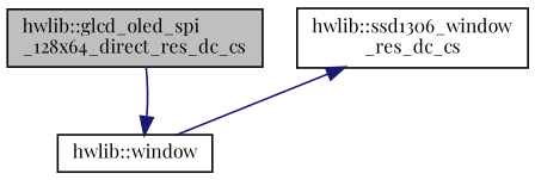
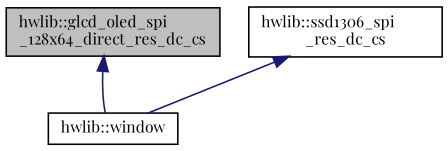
  digraph {
    fontname="Playfair Display"
    node [color=black fillcolor=white fontname="Playfair Display" fontsize=10 shape=record style=filled]
    edge [color=midnightblue dir=back fontname="Playfair Display" fontsize=10 labelfontname=Helvetica labelfontsize=10 style=solid]
    n1 [fillcolor=grey75 fontcolor=black height=0.2 label="hwlib::glcd_oled_spi\l_128x64_direct_res_dc_cs" width=0.4]
-   n2 [height=0.2 label="hwlib::ssd1306_window\l_res_dc_cs" width=0.4]
+   n2 [height=0.2 label="hwlib::ssd1306_spi\l_res_dc_cs" width=0.4]
    n3 [height=0.2 label="hwlib::window" width=0.4]
    n2 -> n3
-   n3 -> n1
+   n1 -> n3
  }
